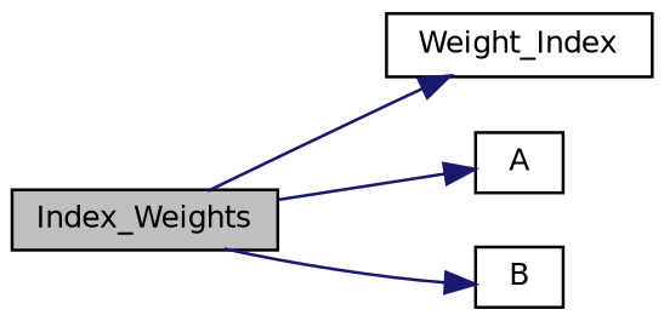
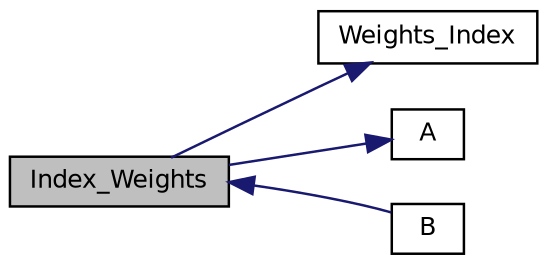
  digraph {
    rankdir=LR
    node [color=black fillcolor=white fontname=Helvetica fontsize=10 shape=record style=filled]
    edge [color=midnightblue fontname=Helvetica fontsize=10 labelfontname=Helvetica labelfontsize=10 style=solid]
    n1 [fillcolor=grey75 fontcolor=black height=0.2 label=Index_Weights width=0.4]
-   n2 [height=0.2 label=Weight_Index width=0.4]
+   n2 [height=0.2 label=Weights_Index width=0.4]
    n3 [height=0.2 label=A width=0.4]
    n4 [height=0.2 label=B width=0.4]
    n1 -> n2
    n1 -> n3
-   n1 -> n4
+   n4 -> n1
  }
